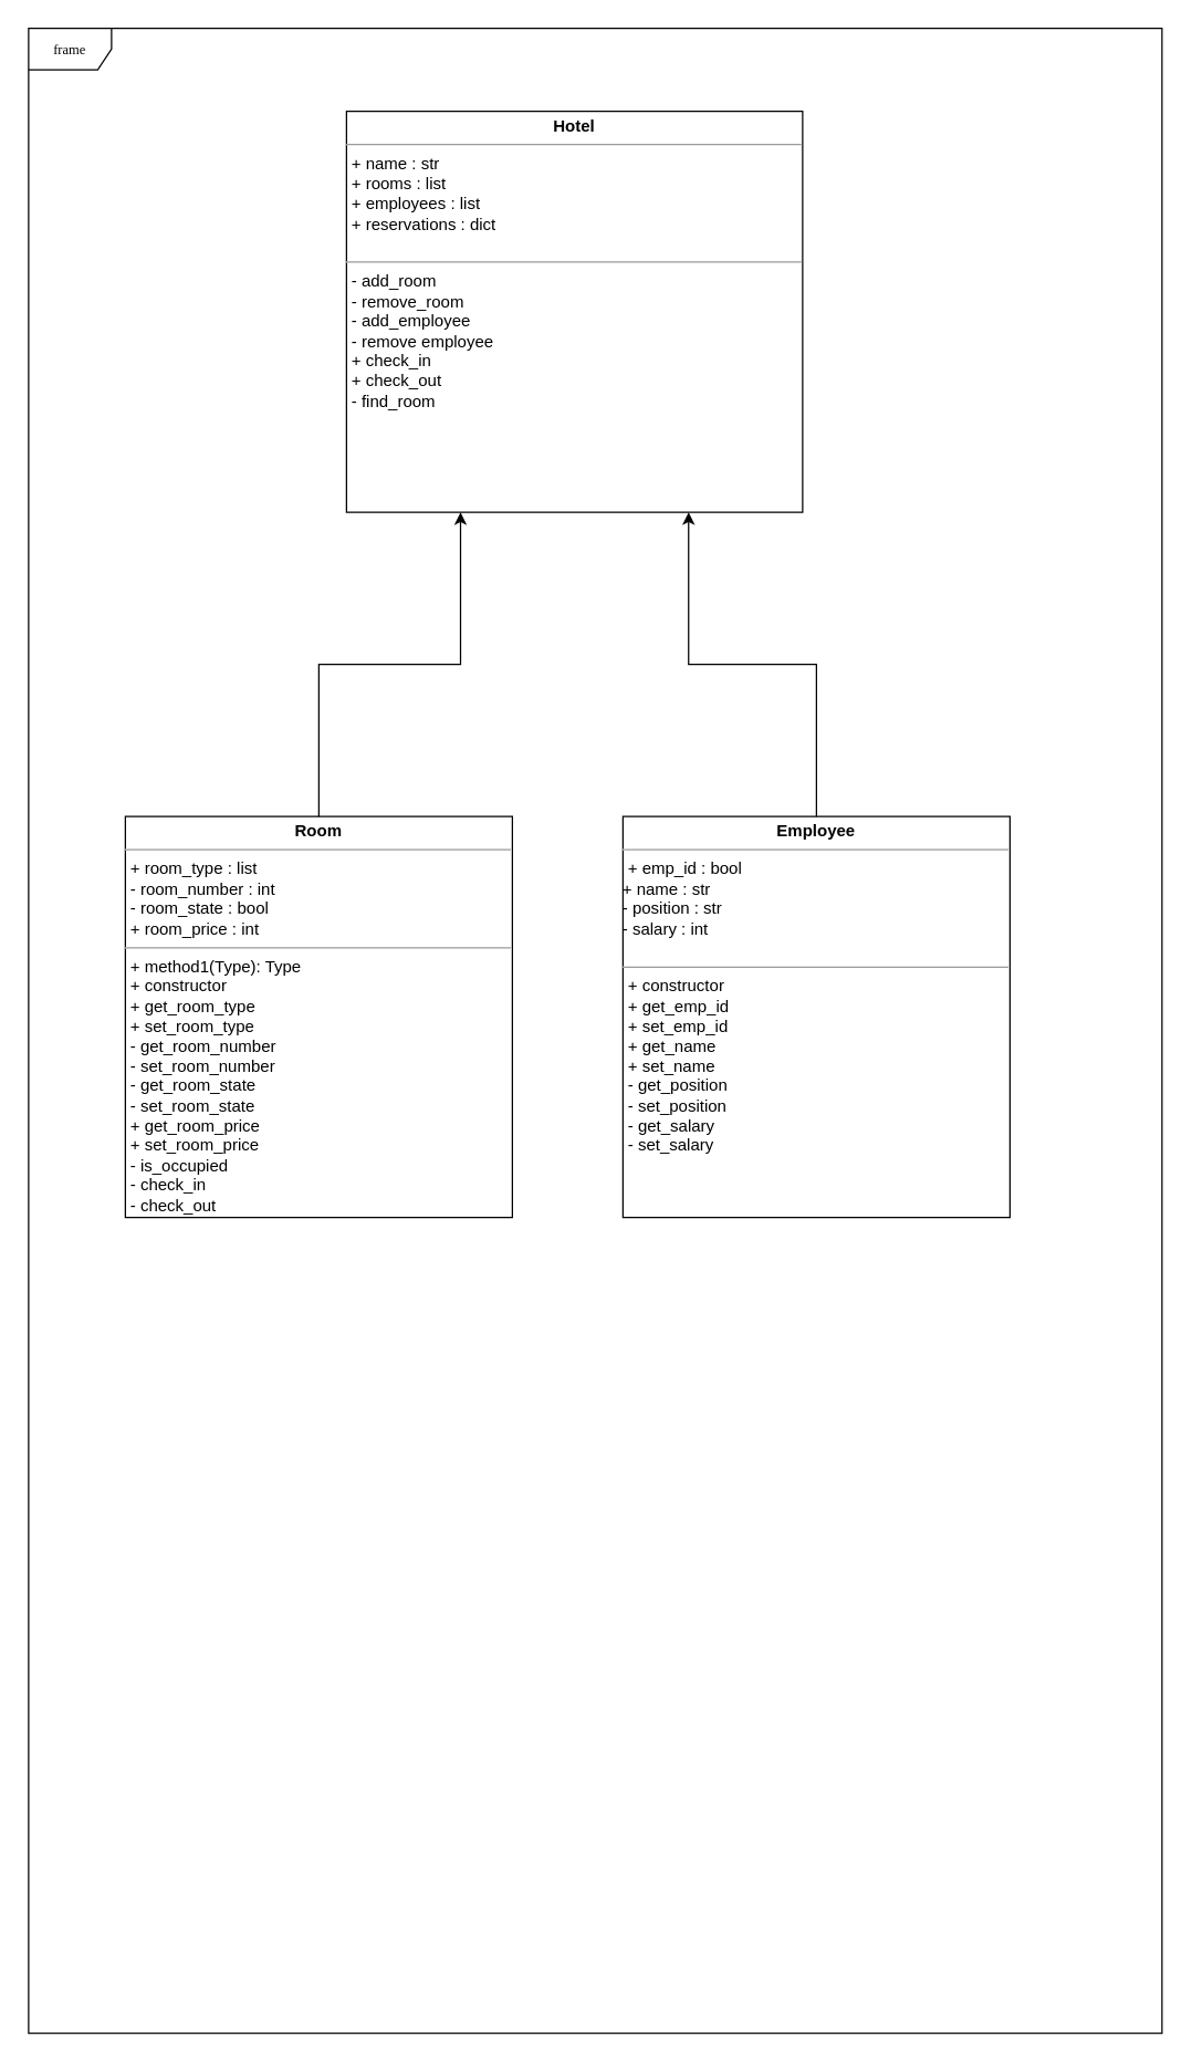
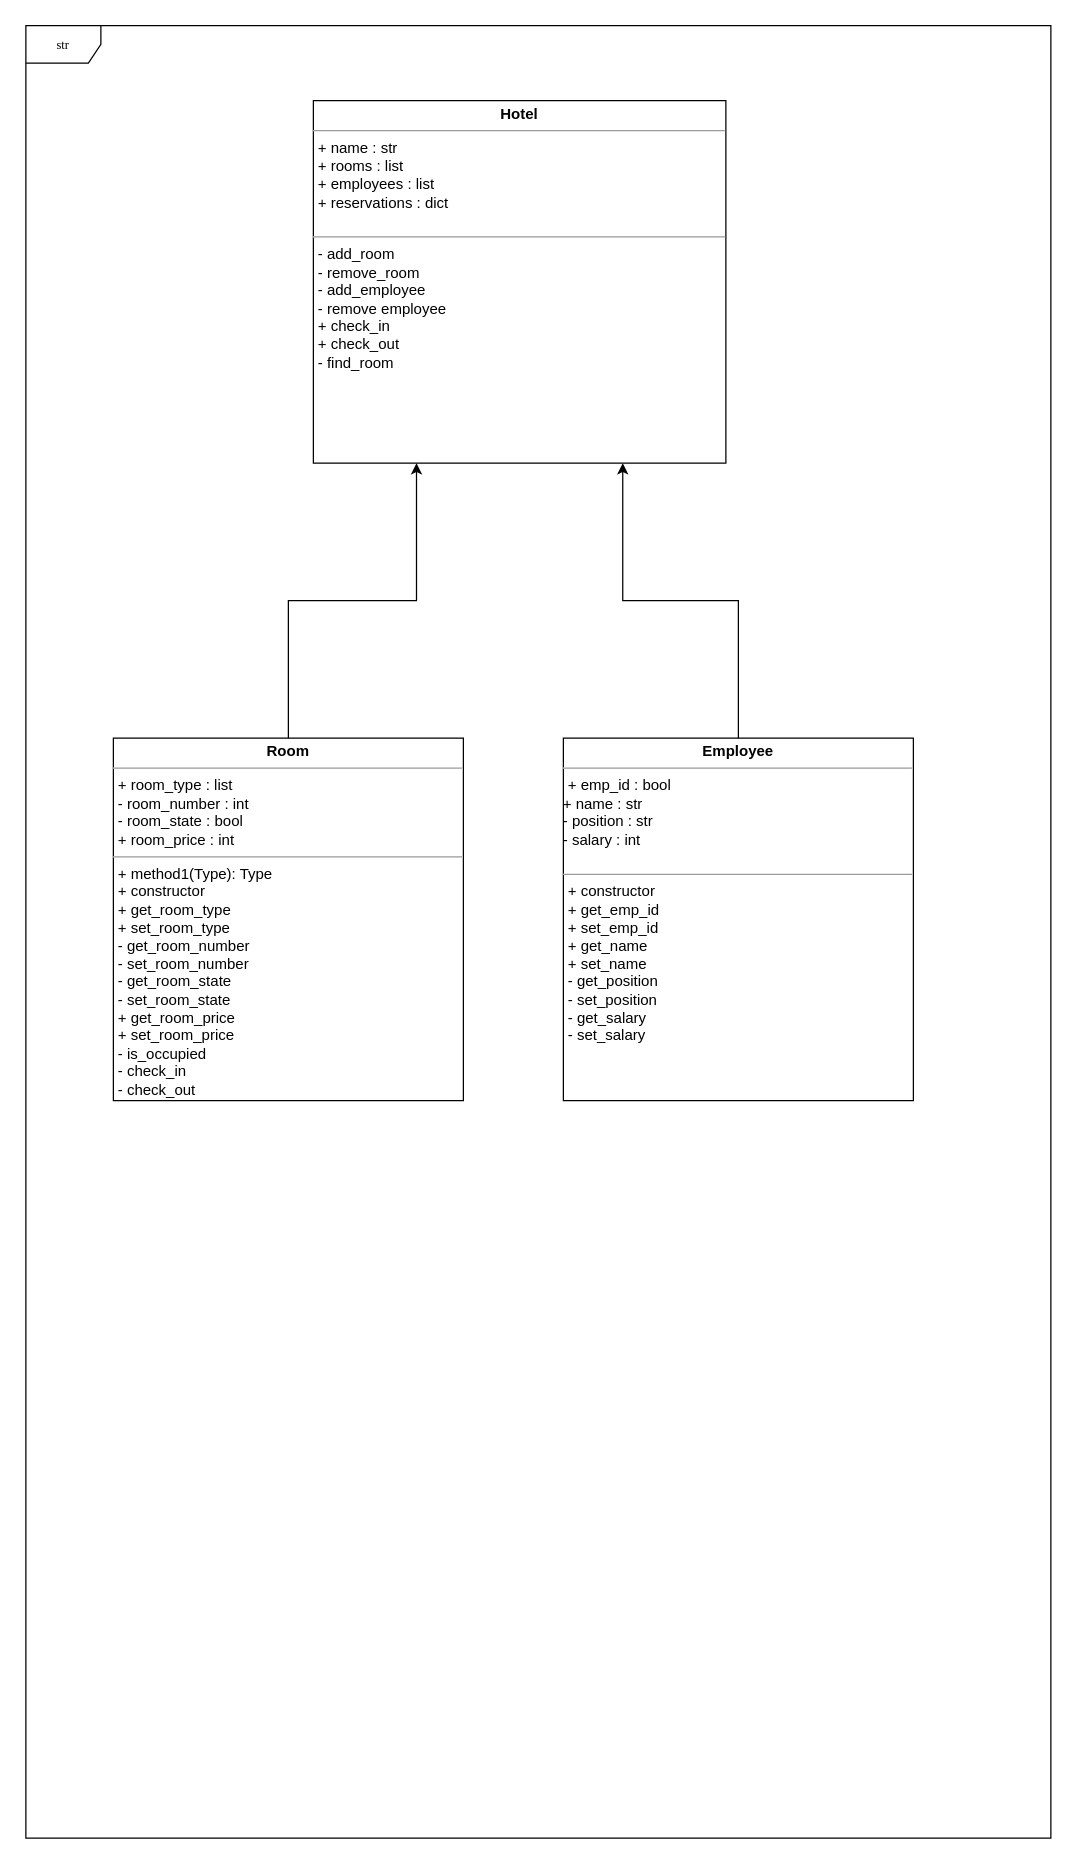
  <mxCell id="0" />
  <mxCell id="1" parent="0" />
- <mxCell id="2" value="frame" style="shape=umlFrame;whiteSpace=wrap;html=1;rounded=0;shadow=0;comic=0;labelBackgroundColor=none;strokeWidth=1;fontFamily=Verdana;fontSize=10;align=center;" parent="1" vertex="1"><mxGeometry x="20" y="20" width="820" height="1450" as="geometry" /></mxCell>
+ <mxCell id="2" value="str" style="shape=umlFrame;whiteSpace=wrap;html=1;rounded=0;shadow=0;comic=0;labelBackgroundColor=none;strokeWidth=1;fontFamily=Verdana;fontSize=10;align=center;" parent="1" vertex="1"><mxGeometry x="20" y="20" width="820" height="1450" as="geometry" /></mxCell>
  <mxCell id="3" value="&lt;p style=&quot;margin:0px;margin-top:4px;text-align:center;&quot;&gt;&lt;b&gt;Employee&lt;/b&gt;&lt;/p&gt;&lt;hr size=&quot;1&quot;&gt;&lt;p style=&quot;margin:0px;margin-left:4px;&quot;&gt;+ emp_id : bool&lt;br&gt;&lt;/p&gt;&lt;div&gt;+ name : str&lt;/div&gt;&lt;div&gt;- position : str&lt;/div&gt;&lt;div&gt;- salary : int&lt;br&gt;&lt;div&gt;&lt;br&gt;&lt;hr size=&quot;1&quot;&gt;&lt;p style=&quot;margin:0px;margin-left:4px;&quot;&gt;+ constructor&amp;nbsp;&lt;/p&gt;&lt;p style=&quot;margin:0px;margin-left:4px;&quot;&gt;+ get_emp_id&lt;/p&gt;&lt;p style=&quot;margin:0px;margin-left:4px;&quot;&gt;+ set_emp_id&lt;/p&gt;&lt;p style=&quot;margin:0px;margin-left:4px;&quot;&gt;+ get_name&lt;/p&gt;&lt;p style=&quot;margin:0px;margin-left:4px;&quot;&gt;+ set_name&lt;/p&gt;&lt;p style=&quot;margin:0px;margin-left:4px;&quot;&gt;- get_position&lt;/p&gt;&lt;p style=&quot;margin:0px;margin-left:4px;&quot;&gt;- set_position&lt;/p&gt;&lt;p style=&quot;margin:0px;margin-left:4px;&quot;&gt;- get_salary&lt;/p&gt;&lt;p style=&quot;margin:0px;margin-left:4px;&quot;&gt;- set_salary&lt;/p&gt;&lt;/div&gt;&lt;/div&gt;" style="verticalAlign=top;align=left;overflow=fill;fontSize=12;fontFamily=Helvetica;html=1;rounded=0;shadow=0;comic=0;labelBackgroundColor=none;strokeWidth=1" parent="1" vertex="1"><mxGeometry x="450" y="590" width="280" height="290" as="geometry" /></mxCell>
  <mxCell id="4" style="edgeStyle=orthogonalEdgeStyle;rounded=0;orthogonalLoop=1;jettySize=auto;html=1;exitX=0.5;exitY=0;exitDx=0;exitDy=0;entryX=0.75;entryY=1;entryDx=0;entryDy=0;" parent="1" source="3" target="5" edge="1"><mxGeometry relative="1" as="geometry" /></mxCell>
  <mxCell id="5" value="&lt;p style=&quot;margin:0px;margin-top:4px;text-align:center;&quot;&gt;&lt;b&gt;Hotel&lt;/b&gt;&lt;/p&gt;&lt;hr size=&quot;1&quot;&gt;&lt;p style=&quot;margin:0px;margin-left:4px;&quot;&gt;+ name : str&lt;/p&gt;&lt;p style=&quot;margin:0px;margin-left:4px;&quot;&gt;+ rooms : list&lt;/p&gt;&lt;p style=&quot;margin:0px;margin-left:4px;&quot;&gt;+ employees : list&amp;nbsp;&lt;/p&gt;&lt;p style=&quot;margin:0px;margin-left:4px;&quot;&gt;+ reservations : dict&lt;/p&gt;&lt;br&gt;&lt;hr size=&quot;1&quot;&gt;&lt;p style=&quot;margin:0px;margin-left:4px;&quot;&gt;- add_room&lt;/p&gt;&lt;p style=&quot;margin:0px;margin-left:4px;&quot;&gt;- remove_room&lt;/p&gt;&lt;p style=&quot;margin:0px;margin-left:4px;&quot;&gt;- add_employee&lt;/p&gt;&lt;p style=&quot;margin:0px;margin-left:4px;&quot;&gt;- remove employee&lt;/p&gt;&lt;p style=&quot;margin:0px;margin-left:4px;&quot;&gt;+ check_in&lt;/p&gt;&lt;p style=&quot;margin:0px;margin-left:4px;&quot;&gt;+ check_out&lt;/p&gt;&lt;p style=&quot;margin:0px;margin-left:4px;&quot;&gt;- find_room&lt;/p&gt;" style="verticalAlign=top;align=left;overflow=fill;fontSize=12;fontFamily=Helvetica;html=1;rounded=0;shadow=0;comic=0;labelBackgroundColor=none;strokeWidth=1" parent="1" vertex="1"><mxGeometry x="250" y="80" width="330" height="290" as="geometry" /></mxCell>
  <mxCell id="6" value="&lt;p style=&quot;margin:0px;margin-top:4px;text-align:center;&quot;&gt;&lt;b&gt;Room&lt;/b&gt;&lt;/p&gt;&lt;hr size=&quot;1&quot;&gt;&lt;p style=&quot;margin:0px;margin-left:4px;&quot;&gt;+ room_type : list&lt;br&gt;&lt;/p&gt;&lt;p style=&quot;margin:0px;margin-left:4px;&quot;&gt;- room_number : int&lt;/p&gt;&lt;p style=&quot;margin:0px;margin-left:4px;&quot;&gt;- room_state : bool&lt;/p&gt;&lt;p style=&quot;margin:0px;margin-left:4px;&quot;&gt;+ room_price : int&lt;/p&gt;&lt;hr size=&quot;1&quot;&gt;&lt;p style=&quot;margin:0px;margin-left:4px;&quot;&gt;+ method1(Type): Type&lt;br&gt;+ constructor&lt;/p&gt;&lt;p style=&quot;margin:0px;margin-left:4px;&quot;&gt;+ get_room_type&lt;/p&gt;&lt;p style=&quot;margin:0px;margin-left:4px;&quot;&gt;+ set_room_type&lt;/p&gt;&lt;p style=&quot;margin:0px;margin-left:4px;&quot;&gt;- get_room_number&lt;/p&gt;&lt;p style=&quot;margin:0px;margin-left:4px;&quot;&gt;- set_room_number&lt;/p&gt;&lt;p style=&quot;margin:0px;margin-left:4px;&quot;&gt;- get_room_state&lt;/p&gt;&lt;p style=&quot;margin:0px;margin-left:4px;&quot;&gt;- set_room_state&lt;/p&gt;&lt;p style=&quot;margin:0px;margin-left:4px;&quot;&gt;+ get_room_price&lt;/p&gt;&lt;p style=&quot;margin:0px;margin-left:4px;&quot;&gt;+ set_room_price&lt;/p&gt;&lt;p style=&quot;margin:0px;margin-left:4px;&quot;&gt;- is_occupied&lt;/p&gt;&lt;p style=&quot;margin:0px;margin-left:4px;&quot;&gt;- check_in&lt;/p&gt;&lt;p style=&quot;margin:0px;margin-left:4px;&quot;&gt;- check_out&lt;/p&gt;&lt;p style=&quot;margin:0px;margin-left:4px;&quot;&gt;&lt;br&gt;&lt;/p&gt;" style="verticalAlign=top;align=left;overflow=fill;fontSize=12;fontFamily=Helvetica;html=1;rounded=0;shadow=0;comic=0;labelBackgroundColor=none;strokeWidth=1" parent="1" vertex="1"><mxGeometry x="90" y="590" width="280" height="290" as="geometry" /></mxCell>
  <mxCell id="7" style="edgeStyle=orthogonalEdgeStyle;rounded=0;orthogonalLoop=1;jettySize=auto;html=1;exitX=0.5;exitY=0;exitDx=0;exitDy=0;entryX=0.25;entryY=1;entryDx=0;entryDy=0;" parent="1" source="6" target="5" edge="1"><mxGeometry relative="1" as="geometry"><mxPoint x="645" y="370" as="sourcePoint" /><mxPoint x="435" y="230" as="targetPoint" /></mxGeometry></mxCell>
